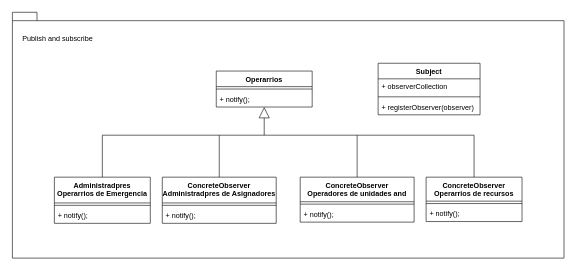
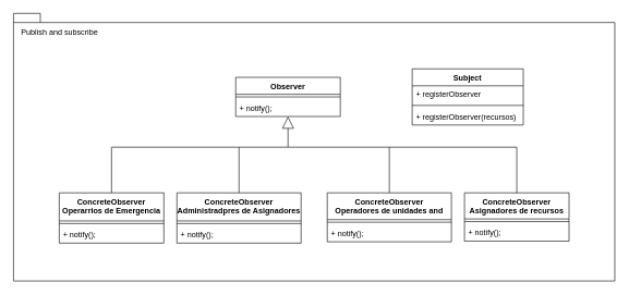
  <mxCell id="0" />
  <mxCell id="1" parent="0" />
- <mxCell id="2" value="Operarrios" style="swimlane;fontStyle=1;align=center;verticalAlign=top;childLayout=stackLayout;horizontal=1;startSize=26;horizontalStack=0;resizeParent=1;resizeParentMax=0;resizeLast=0;collapsible=1;marginBottom=0;" vertex="1" parent="1"><mxGeometry x="360" y="118" width="160" height="60" as="geometry" /></mxCell>
+ <mxCell id="2" value="Observer" style="swimlane;fontStyle=1;align=center;verticalAlign=top;childLayout=stackLayout;horizontal=1;startSize=26;horizontalStack=0;resizeParent=1;resizeParentMax=0;resizeLast=0;collapsible=1;marginBottom=0;" vertex="1" parent="1"><mxGeometry x="360" y="118" width="160" height="60" as="geometry" /></mxCell>
  <mxCell id="3" value="" style="line;strokeWidth=1;fillColor=none;align=left;verticalAlign=middle;spacingTop=-1;spacingLeft=3;spacingRight=3;rotatable=0;labelPosition=right;points=[];portConstraint=eastwest;" vertex="1" parent="2"><mxGeometry y="26" width="160" height="8" as="geometry" /></mxCell>
  <mxCell id="4" value="+ notify();" style="text;strokeColor=none;fillColor=none;align=left;verticalAlign=top;spacingLeft=4;spacingRight=4;overflow=hidden;rotatable=0;points=[[0,0.5],[1,0.5]];portConstraint=eastwest;" vertex="1" parent="2"><mxGeometry y="34" width="160" height="26" as="geometry" /></mxCell>
  <mxCell id="5" value="Subject" style="swimlane;fontStyle=1;align=center;verticalAlign=top;childLayout=stackLayout;horizontal=1;startSize=26;horizontalStack=0;resizeParent=1;resizeParentMax=0;resizeLast=0;collapsible=1;marginBottom=0;" vertex="1" parent="1"><mxGeometry x="630" y="105" width="170" height="86" as="geometry" /></mxCell>
- <mxCell id="6" value="+ observerCollection" style="text;strokeColor=none;fillColor=none;align=left;verticalAlign=top;spacingLeft=4;spacingRight=4;overflow=hidden;rotatable=0;points=[[0,0.5],[1,0.5]];portConstraint=eastwest;" vertex="1" parent="5"><mxGeometry y="26" width="170" height="26" as="geometry" /></mxCell>
+ <mxCell id="6" value="+ registerObserver" style="text;strokeColor=none;fillColor=none;align=left;verticalAlign=top;spacingLeft=4;spacingRight=4;overflow=hidden;rotatable=0;points=[[0,0.5],[1,0.5]];portConstraint=eastwest;" vertex="1" parent="5"><mxGeometry y="26" width="170" height="26" as="geometry" /></mxCell>
  <mxCell id="7" value="" style="line;strokeWidth=1;fillColor=none;align=left;verticalAlign=middle;spacingTop=-1;spacingLeft=3;spacingRight=3;rotatable=0;labelPosition=right;points=[];portConstraint=eastwest;" vertex="1" parent="5"><mxGeometry y="52" width="170" height="8" as="geometry" /></mxCell>
- <mxCell id="8" value="+ registerObserver(observer)" style="text;strokeColor=none;fillColor=none;align=left;verticalAlign=top;spacingLeft=4;spacingRight=4;overflow=hidden;rotatable=0;points=[[0,0.5],[1,0.5]];portConstraint=eastwest;" vertex="1" parent="5"><mxGeometry y="60" width="170" height="26" as="geometry" /></mxCell>
- <mxCell id="9" value="Administradpres&#10;Operarrios de Emergencia&#10;" style="swimlane;fontStyle=1;align=center;verticalAlign=top;childLayout=stackLayout;horizontal=1;startSize=43;horizontalStack=0;resizeParent=1;resizeParentMax=0;resizeLast=0;collapsible=1;marginBottom=0;" vertex="1" parent="1"><mxGeometry x="90" y="295" width="160" height="77" as="geometry" /></mxCell>
+ <mxCell id="8" value="+ registerObserver(recursos)" style="text;strokeColor=none;fillColor=none;align=left;verticalAlign=top;spacingLeft=4;spacingRight=4;overflow=hidden;rotatable=0;points=[[0,0.5],[1,0.5]];portConstraint=eastwest;" vertex="1" parent="5"><mxGeometry y="60" width="170" height="26" as="geometry" /></mxCell>
+ <mxCell id="9" value="ConcreteObserver&#10;Operarrios de Emergencia&#10;" style="swimlane;fontStyle=1;align=center;verticalAlign=top;childLayout=stackLayout;horizontal=1;startSize=43;horizontalStack=0;resizeParent=1;resizeParentMax=0;resizeLast=0;collapsible=1;marginBottom=0;" vertex="1" parent="1"><mxGeometry x="90" y="295" width="160" height="77" as="geometry" /></mxCell>
  <mxCell id="10" value="" style="line;strokeWidth=1;fillColor=none;align=left;verticalAlign=middle;spacingTop=-1;spacingLeft=3;spacingRight=3;rotatable=0;labelPosition=right;points=[];portConstraint=eastwest;" vertex="1" parent="9"><mxGeometry y="43" width="160" height="8" as="geometry" /></mxCell>
  <mxCell id="11" value="+ notify();" style="text;strokeColor=none;fillColor=none;align=left;verticalAlign=top;spacingLeft=4;spacingRight=4;overflow=hidden;rotatable=0;points=[[0,0.5],[1,0.5]];portConstraint=eastwest;" vertex="1" parent="9"><mxGeometry y="51" width="160" height="26" as="geometry" /></mxCell>
  <mxCell id="12" value="ConcreteObserver&#10;Administradpres de Asignadores&#10;" style="swimlane;fontStyle=1;align=center;verticalAlign=top;childLayout=stackLayout;horizontal=1;startSize=43;horizontalStack=0;resizeParent=1;resizeParentMax=0;resizeLast=0;collapsible=1;marginBottom=0;" vertex="1" parent="1"><mxGeometry x="270" y="295" width="190" height="77" as="geometry" /></mxCell>
  <mxCell id="13" value="" style="line;strokeWidth=1;fillColor=none;align=left;verticalAlign=middle;spacingTop=-1;spacingLeft=3;spacingRight=3;rotatable=0;labelPosition=right;points=[];portConstraint=eastwest;" vertex="1" parent="12"><mxGeometry y="43" width="190" height="8" as="geometry" /></mxCell>
  <mxCell id="14" value="+ notify();" style="text;strokeColor=none;fillColor=none;align=left;verticalAlign=top;spacingLeft=4;spacingRight=4;overflow=hidden;rotatable=0;points=[[0,0.5],[1,0.5]];portConstraint=eastwest;" vertex="1" parent="12"><mxGeometry y="51" width="190" height="26" as="geometry" /></mxCell>
  <mxCell id="15" value="ConcreteObserver&#10;Operadores de unidades and&#10;" style="swimlane;fontStyle=1;align=center;verticalAlign=top;childLayout=stackLayout;horizontal=1;startSize=41;horizontalStack=0;resizeParent=1;resizeParentMax=0;resizeLast=0;collapsible=1;marginBottom=0;" vertex="1" parent="1"><mxGeometry x="500" y="295" width="190" height="75" as="geometry" /></mxCell>
  <mxCell id="16" value="" style="line;strokeWidth=1;fillColor=none;align=left;verticalAlign=middle;spacingTop=-1;spacingLeft=3;spacingRight=3;rotatable=0;labelPosition=right;points=[];portConstraint=eastwest;" vertex="1" parent="15"><mxGeometry y="41" width="190" height="8" as="geometry" /></mxCell>
  <mxCell id="17" value="+ notify();" style="text;strokeColor=none;fillColor=none;align=left;verticalAlign=top;spacingLeft=4;spacingRight=4;overflow=hidden;rotatable=0;points=[[0,0.5],[1,0.5]];portConstraint=eastwest;" vertex="1" parent="15"><mxGeometry y="49" width="190" height="26" as="geometry" /></mxCell>
- <mxCell id="18" value="ConcreteObserver&#10;Operarrios de recursos&#10;" style="swimlane;fontStyle=1;align=center;verticalAlign=top;childLayout=stackLayout;horizontal=1;startSize=40;horizontalStack=0;resizeParent=1;resizeParentMax=0;resizeLast=0;collapsible=1;marginBottom=0;" vertex="1" parent="1"><mxGeometry x="710" y="295" width="160" height="74" as="geometry" /></mxCell>
+ <mxCell id="18" value="ConcreteObserver&#10;Asignadores de recursos&#10;" style="swimlane;fontStyle=1;align=center;verticalAlign=top;childLayout=stackLayout;horizontal=1;startSize=40;horizontalStack=0;resizeParent=1;resizeParentMax=0;resizeLast=0;collapsible=1;marginBottom=0;" vertex="1" parent="1"><mxGeometry x="710" y="295" width="160" height="74" as="geometry" /></mxCell>
  <mxCell id="19" value="" style="line;strokeWidth=1;fillColor=none;align=left;verticalAlign=middle;spacingTop=-1;spacingLeft=3;spacingRight=3;rotatable=0;labelPosition=right;points=[];portConstraint=eastwest;" vertex="1" parent="18"><mxGeometry y="40" width="160" height="8" as="geometry" /></mxCell>
  <mxCell id="20" value="+ notify();" style="text;strokeColor=none;fillColor=none;align=left;verticalAlign=top;spacingLeft=4;spacingRight=4;overflow=hidden;rotatable=0;points=[[0,0.5],[1,0.5]];portConstraint=eastwest;" vertex="1" parent="18"><mxGeometry y="48" width="160" height="26" as="geometry" /></mxCell>
  <mxCell id="21" value="" style="endArrow=block;endSize=16;endFill=0;html=1;entryX=0.5;entryY=1;entryDx=0;entryDy=0;" edge="1" parent="1" target="2"><mxGeometry width="160" relative="1" as="geometry"><mxPoint x="440" y="225" as="sourcePoint" /><mxPoint x="510" y="245" as="targetPoint" /></mxGeometry></mxCell>
  <mxCell id="22" value="" style="endArrow=none;html=1;exitX=0.5;exitY=0;exitDx=0;exitDy=0;" edge="1" parent="1" source="9"><mxGeometry width="50" height="50" relative="1" as="geometry"><mxPoint x="170" y="275" as="sourcePoint" /><mxPoint x="170" y="225" as="targetPoint" /></mxGeometry></mxCell>
  <mxCell id="23" value="" style="endArrow=none;html=1;exitX=0.5;exitY=0;exitDx=0;exitDy=0;" edge="1" parent="1" source="18"><mxGeometry width="50" height="50" relative="1" as="geometry"><mxPoint x="820" y="265" as="sourcePoint" /><mxPoint x="790" y="225" as="targetPoint" /></mxGeometry></mxCell>
  <mxCell id="24" value="" style="endArrow=none;html=1;exitX=0.5;exitY=0;exitDx=0;exitDy=0;" edge="1" parent="1" source="12"><mxGeometry width="50" height="50" relative="1" as="geometry"><mxPoint x="410" y="285" as="sourcePoint" /><mxPoint x="365" y="225" as="targetPoint" /></mxGeometry></mxCell>
  <mxCell id="25" value="" style="endArrow=none;html=1;exitX=0.5;exitY=0;exitDx=0;exitDy=0;" edge="1" parent="1" source="15"><mxGeometry width="50" height="50" relative="1" as="geometry"><mxPoint x="630" y="275" as="sourcePoint" /><mxPoint x="595" y="225" as="targetPoint" /></mxGeometry></mxCell>
  <mxCell id="26" value="" style="shape=folder;fontStyle=1;spacingTop=10;tabWidth=40;tabHeight=14;tabPosition=left;html=1;fillColor=none;" vertex="1" parent="1"><mxGeometry x="20" y="20" width="920" height="410" as="geometry" /></mxCell>
  <mxCell id="27" value="" style="endArrow=none;html=1;entryX=0.837;entryY=0.5;entryDx=0;entryDy=0;entryPerimeter=0;" edge="1" parent="1" target="26"><mxGeometry width="50" height="50" relative="1" as="geometry"><mxPoint x="170" y="225" as="sourcePoint" /><mxPoint x="790" y="225" as="targetPoint" /></mxGeometry></mxCell>
- <mxCell id="28" value="Publish and subscribe" style="text;html=1;resizable=0;points=[];autosize=1;align=left;verticalAlign=top;spacingTop=-4;" vertex="1" parent="1"><mxGeometry x="35" y="55" width="140" height="20" as="geometry" /></mxCell>
+ <mxCell id="28" value="Publish and subscribe" style="text;html=1;resizable=0;points=[];autosize=1;align=left;verticalAlign=top;spacingTop=-4;" vertex="1" parent="1"><mxGeometry x="30" y="40" width="140" height="20" as="geometry" /></mxCell>
